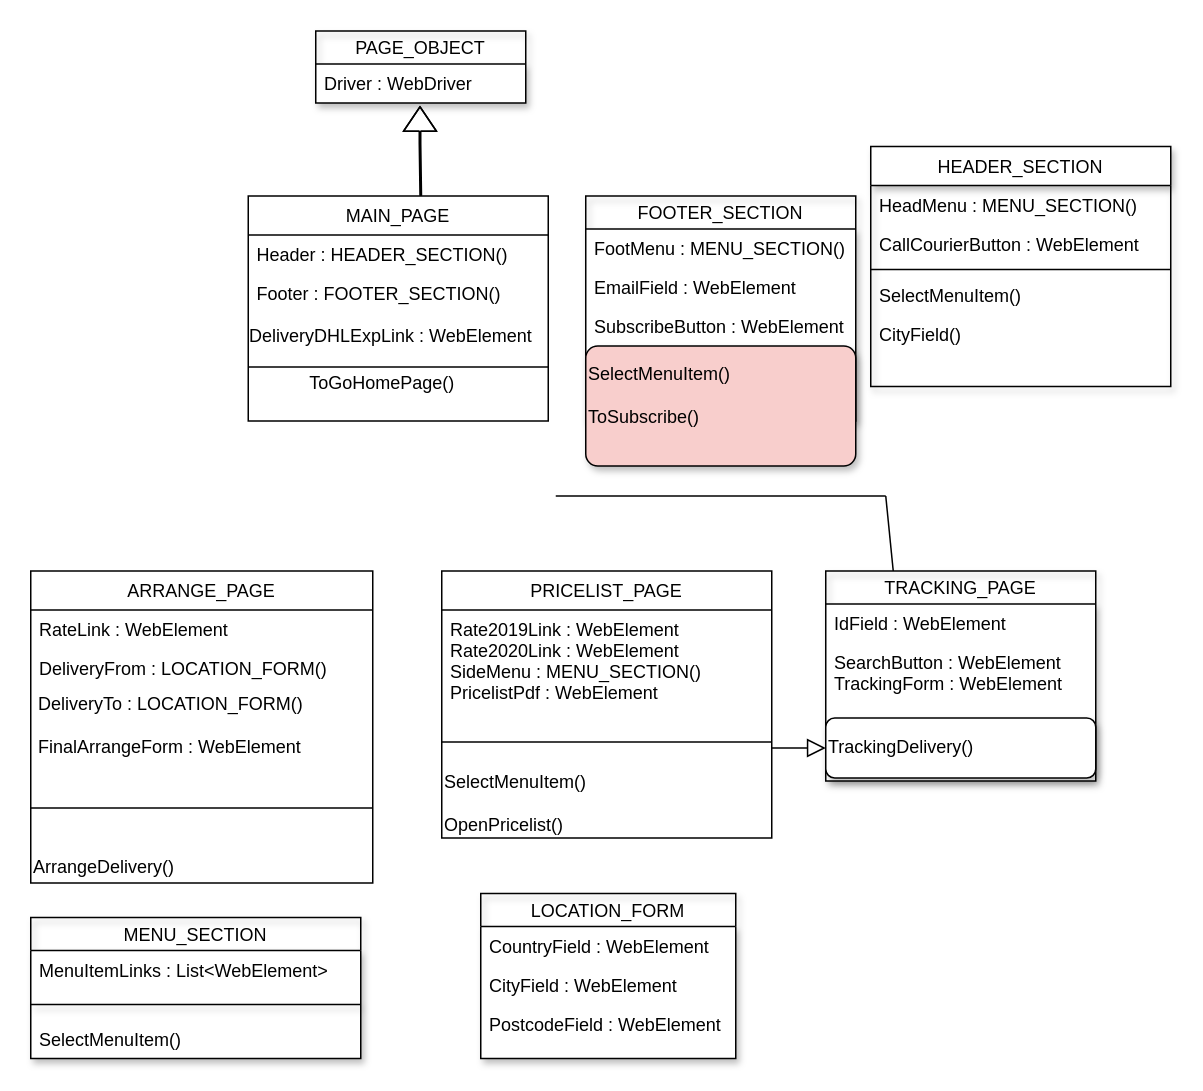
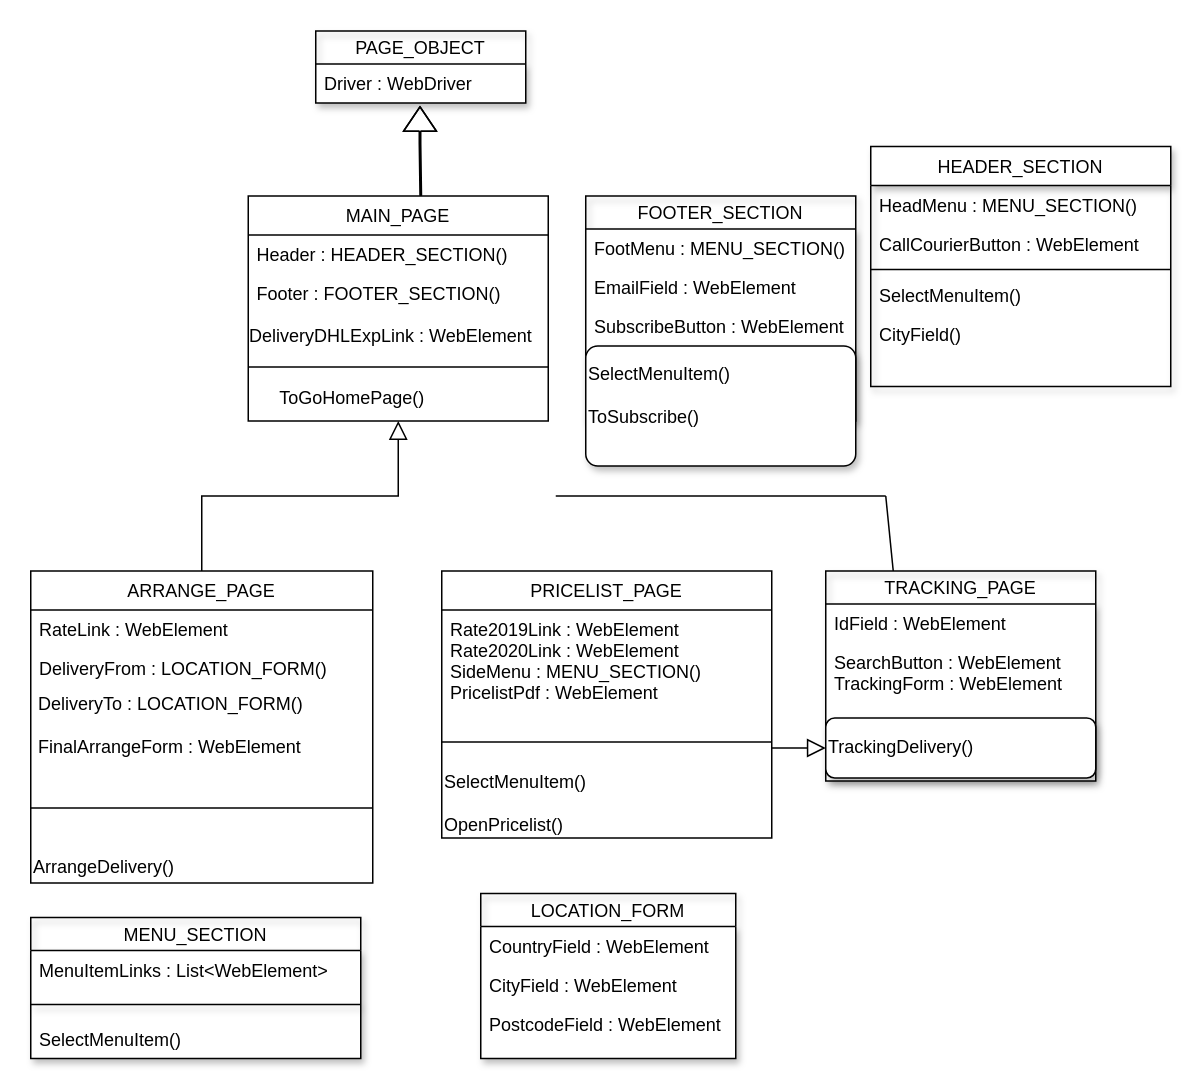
  <mxCell id="0" />
  <mxCell id="1" parent="0" />
+ <mxCell id="2" value="" style="endArrow=block;endSize=10;endFill=0;shadow=0;strokeWidth=1;rounded=0;edgeStyle=elbowEdgeStyle;elbow=vertical;" parent="1" source="18" target="14" edge="1"><mxGeometry width="160" relative="1" as="geometry"><mxPoint x="160" y="213" as="sourcePoint" /><mxPoint x="160" y="213" as="targetPoint" /></mxGeometry></mxCell>
  <mxCell id="3" value="" style="endArrow=block;endSize=10;endFill=0;shadow=0;strokeWidth=1;rounded=0;edgeStyle=elbowEdgeStyle;elbow=vertical;" parent="1" source="24" target="39" edge="1"><mxGeometry width="160" relative="1" as="geometry"><mxPoint x="170" y="383" as="sourcePoint" /><mxPoint x="270" y="281" as="targetPoint" /></mxGeometry></mxCell>
  <mxCell id="4" value="DeliveryDHLExpLink : WebElement" style="shape=partialRectangle;top=0;left=0;right=0;bottom=0;align=left;verticalAlign=top;fillColor=none;spacingLeft=34;spacingRight=4;overflow=hidden;rotatable=0;points=[[0,0.5],[1,0.5]];portConstraint=eastwest;dropTarget=0;fontSize=12;shadow=1;" vertex="1" parent="1"><mxGeometry x="130" y="210" width="250" height="26" as="geometry" /></mxCell>
  <mxCell id="5" value="" style="shape=partialRectangle;top=0;left=0;bottom=0;right=0;fillColor=none;align=left;verticalAlign=top;spacingLeft=4;spacingRight=4;overflow=hidden;rotatable=0;points=[];portConstraint=eastwest;part=1;fontSize=12;" vertex="1" connectable="0" parent="4"><mxGeometry width="83.333" height="26" as="geometry" /></mxCell>
  <mxCell id="6" value="HEADER_SECTION" style="swimlane;fontStyle=0;align=center;verticalAlign=top;childLayout=stackLayout;horizontal=1;startSize=26;horizontalStack=0;resizeParent=1;resizeLast=0;collapsible=1;marginBottom=0;rounded=0;shadow=1;strokeWidth=1;" parent="1" vertex="1"><mxGeometry x="580" y="97" width="200" height="160" as="geometry"><mxRectangle x="508" y="120" width="160" height="26" as="alternateBounds" /></mxGeometry></mxCell>
  <mxCell id="7" value="HeadMenu : MENU_SECTION()" style="text;align=left;verticalAlign=top;spacingLeft=4;spacingRight=4;overflow=hidden;rotatable=0;points=[[0,0.5],[1,0.5]];portConstraint=eastwest;" parent="6" vertex="1"><mxGeometry y="26" width="200" height="26" as="geometry" /></mxCell>
  <mxCell id="8" value="CallCourierButton : WebElement" style="text;align=left;verticalAlign=top;spacingLeft=4;spacingRight=4;overflow=hidden;rotatable=0;points=[[0,0.5],[1,0.5]];portConstraint=eastwest;rounded=0;shadow=0;html=0;" parent="6" vertex="1"><mxGeometry y="52" width="200" height="26" as="geometry" /></mxCell>
  <mxCell id="9" value="" style="line;html=1;strokeWidth=1;align=left;verticalAlign=middle;spacingTop=-1;spacingLeft=3;spacingRight=3;rotatable=0;labelPosition=right;points=[];portConstraint=eastwest;" parent="6" vertex="1"><mxGeometry y="78" width="200" height="8" as="geometry" /></mxCell>
  <mxCell id="10" value="SelectMenuItem()" style="text;align=left;verticalAlign=top;spacingLeft=4;spacingRight=4;overflow=hidden;rotatable=0;points=[[0,0.5],[1,0.5]];portConstraint=eastwest;" parent="6" vertex="1"><mxGeometry y="86" width="200" height="26" as="geometry" /></mxCell>
  <mxCell id="11" value="CityField()" style="text;align=left;verticalAlign=top;spacingLeft=4;spacingRight=4;overflow=hidden;rotatable=0;points=[[0,0.5],[1,0.5]];portConstraint=eastwest;" parent="6" vertex="1"><mxGeometry y="112" width="200" height="48" as="geometry" /></mxCell>
  <mxCell id="12" value="" style="endArrow=none;html=1;" edge="1" parent="1"><mxGeometry width="50" height="50" relative="1" as="geometry"><mxPoint x="370" y="330" as="sourcePoint" /><mxPoint x="590" y="330" as="targetPoint" /></mxGeometry></mxCell>
  <mxCell id="13" value="" style="endArrow=none;html=1;exitX=0.25;exitY=0;exitDx=0;exitDy=0;" edge="1" parent="1" source="28"><mxGeometry width="50" height="50" relative="1" as="geometry"><mxPoint x="590" y="370" as="sourcePoint" /><mxPoint x="590" y="330" as="targetPoint" /></mxGeometry></mxCell>
  <mxCell id="14" value="MAIN_PAGE" style="swimlane;fontStyle=0;align=center;verticalAlign=top;childLayout=stackLayout;horizontal=1;startSize=26;horizontalStack=0;resizeParent=1;resizeLast=0;collapsible=1;marginBottom=0;rounded=0;shadow=0;strokeWidth=1;" parent="1" vertex="1"><mxGeometry x="165" y="130" width="200" height="150" as="geometry"><mxRectangle x="230" y="140" width="160" height="26" as="alternateBounds" /></mxGeometry></mxCell>
  <mxCell id="15" value="Header : HEADER_SECTION()" style="text;align=left;verticalAlign=top;spacingLeft=4;spacingRight=4;overflow=hidden;rotatable=0;points=[[0,0.5],[1,0.5]];portConstraint=eastwest;" parent="14" vertex="1"><mxGeometry y="26" width="200" height="26" as="geometry" /></mxCell>
  <mxCell id="16" value="Footer : FOOTER_SECTION()" style="text;align=left;verticalAlign=top;spacingLeft=4;spacingRight=4;overflow=hidden;rotatable=0;points=[[0,0.5],[1,0.5]];portConstraint=eastwest;rounded=0;shadow=0;html=0;" parent="14" vertex="1"><mxGeometry y="52" width="200" height="26" as="geometry" /></mxCell>
  <mxCell id="17" value="" style="line;html=1;strokeWidth=1;align=left;verticalAlign=middle;spacingTop=-1;spacingLeft=3;spacingRight=3;rotatable=0;labelPosition=right;points=[];portConstraint=eastwest;" parent="14" vertex="1"><mxGeometry y="78" width="200" height="72" as="geometry" /></mxCell>
  <mxCell id="18" value="ARRANGE_PAGE" style="swimlane;fontStyle=0;align=center;verticalAlign=top;childLayout=stackLayout;horizontal=1;startSize=26;horizontalStack=0;resizeParent=1;resizeLast=0;collapsible=1;marginBottom=0;rounded=0;shadow=0;strokeWidth=1;fontSize=12;" parent="1" vertex="1"><mxGeometry x="20" y="380" width="228" height="208" as="geometry"><mxRectangle x="130" y="380" width="160" height="26" as="alternateBounds" /></mxGeometry></mxCell>
  <mxCell id="19" value="RateLink : WebElement" style="text;align=left;verticalAlign=top;spacingLeft=4;spacingRight=4;overflow=hidden;rotatable=0;points=[[0,0.5],[1,0.5]];portConstraint=eastwest;" parent="18" vertex="1"><mxGeometry y="26" width="228" height="26" as="geometry" /></mxCell>
  <mxCell id="20" value="DeliveryFrom : LOCATION_FORM()" style="text;align=left;verticalAlign=top;spacingLeft=4;spacingRight=4;overflow=hidden;rotatable=0;points=[[0,0.5],[1,0.5]];portConstraint=eastwest;rounded=0;shadow=0;html=0;" parent="18" vertex="1"><mxGeometry y="52" width="228" height="26" as="geometry" /></mxCell>
  <mxCell id="21" value="&amp;nbsp;DeliveryTo : LOCATION_FORM()&lt;br&gt;&lt;br&gt;&lt;div&gt;&lt;span&gt;&amp;nbsp;FinalArrangeForm : WebElement&lt;/span&gt;&lt;/div&gt;" style="text;html=1;align=left;verticalAlign=middle;resizable=0;points=[];autosize=1;fontSize=12;" vertex="1" parent="18"><mxGeometry y="78" width="228" height="50" as="geometry" /></mxCell>
  <mxCell id="22" value="" style="line;html=1;strokeWidth=1;align=left;verticalAlign=middle;spacingTop=-1;spacingLeft=3;spacingRight=3;rotatable=0;labelPosition=right;points=[];portConstraint=eastwest;" parent="18" vertex="1"><mxGeometry y="128" width="228" height="60" as="geometry" /></mxCell>
  <mxCell id="23" value="ArrangeDelivery()" style="text;html=1;align=left;verticalAlign=middle;resizable=0;points=[];autosize=1;fontSize=12;" vertex="1" parent="18"><mxGeometry y="188" width="228" height="20" as="geometry" /></mxCell>
  <mxCell id="24" value="PRICELIST_PAGE" style="swimlane;fontStyle=0;align=center;verticalAlign=top;childLayout=stackLayout;horizontal=1;startSize=26;horizontalStack=0;resizeParent=1;resizeLast=0;collapsible=1;marginBottom=0;rounded=0;shadow=0;strokeWidth=1;" parent="1" vertex="1"><mxGeometry x="294" y="380" width="220" height="178" as="geometry"><mxRectangle x="340" y="380" width="170" height="26" as="alternateBounds" /></mxGeometry></mxCell>
  <mxCell id="25" value="Rate2019Link : WebElement&#10;Rate2020Link : WebElement&#10;SideMenu : MENU_SECTION()&#10;PricelistPdf : WebElement" style="text;align=left;verticalAlign=top;spacingLeft=4;spacingRight=4;overflow=hidden;rotatable=0;points=[[0,0.5],[1,0.5]];portConstraint=eastwest;" parent="24" vertex="1"><mxGeometry y="26" width="220" height="84" as="geometry" /></mxCell>
  <mxCell id="26" value="" style="line;html=1;strokeWidth=1;align=left;verticalAlign=middle;spacingTop=-1;spacingLeft=3;spacingRight=3;rotatable=0;labelPosition=right;points=[];portConstraint=eastwest;" parent="24" vertex="1"><mxGeometry y="110" width="220" height="8" as="geometry" /></mxCell>
  <mxCell id="27" value="&lt;br&gt;SelectMenuItem()&lt;br&gt;&lt;br&gt;OpenPricelist()" style="text;html=1;align=left;verticalAlign=middle;resizable=0;points=[];autosize=1;fontSize=12;" vertex="1" parent="24"><mxGeometry y="118" width="220" height="60" as="geometry" /></mxCell>
  <mxCell id="28" value="TRACKING_PAGE" style="swimlane;fontStyle=0;childLayout=stackLayout;horizontal=1;startSize=22;fillColor=none;horizontalStack=0;resizeParent=1;resizeParentMax=0;resizeLast=0;collapsible=1;marginBottom=0;swimlaneFillColor=#ffffff;align=center;fontSize=12;shadow=1;" vertex="1" parent="1"><mxGeometry x="550" y="380" width="180" height="140" as="geometry" /></mxCell>
  <mxCell id="29" value="IdField : WebElement" style="text;strokeColor=none;fillColor=none;spacingLeft=4;spacingRight=4;overflow=hidden;rotatable=0;points=[[0,0.5],[1,0.5]];portConstraint=eastwest;fontSize=12;" vertex="1" parent="28"><mxGeometry y="22" width="180" height="26" as="geometry" /></mxCell>
  <mxCell id="30" value="SearchButton : WebElement&#10;TrackingForm : WebElement" style="text;strokeColor=none;fillColor=none;spacingLeft=4;spacingRight=4;overflow=hidden;rotatable=0;points=[[0,0.5],[1,0.5]];portConstraint=eastwest;fontSize=12;" vertex="1" parent="28"><mxGeometry y="48" width="180" height="92" as="geometry" /></mxCell>
  <mxCell id="31" value="FOOTER_SECTION" style="swimlane;fontStyle=0;childLayout=stackLayout;horizontal=1;startSize=22;fillColor=none;horizontalStack=0;resizeParent=1;resizeParentMax=0;resizeLast=0;collapsible=1;marginBottom=0;swimlaneFillColor=#ffffff;align=center;fontSize=12;shadow=1;" vertex="1" parent="1"><mxGeometry x="390" y="130" width="180" height="150" as="geometry" /></mxCell>
  <mxCell id="32" value="FootMenu : MENU_SECTION()" style="text;strokeColor=none;fillColor=none;spacingLeft=4;spacingRight=4;overflow=hidden;rotatable=0;points=[[0,0.5],[1,0.5]];portConstraint=eastwest;fontSize=12;" vertex="1" parent="31"><mxGeometry y="22" width="180" height="26" as="geometry" /></mxCell>
  <mxCell id="33" value="EmailField : WebElement" style="text;strokeColor=none;fillColor=none;spacingLeft=4;spacingRight=4;overflow=hidden;rotatable=0;points=[[0,0.5],[1,0.5]];portConstraint=eastwest;fontSize=12;" vertex="1" parent="31"><mxGeometry y="48" width="180" height="26" as="geometry" /></mxCell>
  <mxCell id="34" value="SubscribeButton : WebElement" style="text;strokeColor=none;fillColor=none;spacingLeft=4;spacingRight=4;overflow=hidden;rotatable=0;points=[[0,0.5],[1,0.5]];portConstraint=eastwest;fontSize=12;" vertex="1" parent="31"><mxGeometry y="74" width="180" height="76" as="geometry" /></mxCell>
  <mxCell id="35" value="LOCATION_FORM" style="swimlane;fontStyle=0;childLayout=stackLayout;horizontal=1;startSize=22;fillColor=none;horizontalStack=0;resizeParent=1;resizeParentMax=0;resizeLast=0;collapsible=1;marginBottom=0;swimlaneFillColor=#ffffff;align=center;fontSize=12;shadow=1;" vertex="1" parent="1"><mxGeometry x="320" y="595" width="170" height="110" as="geometry" /></mxCell>
  <mxCell id="36" value="CountryField : WebElement" style="text;strokeColor=none;fillColor=none;spacingLeft=4;spacingRight=4;overflow=hidden;rotatable=0;points=[[0,0.5],[1,0.5]];portConstraint=eastwest;fontSize=12;" vertex="1" parent="35"><mxGeometry y="22" width="170" height="26" as="geometry" /></mxCell>
  <mxCell id="37" value="CityField : WebElement" style="text;strokeColor=none;fillColor=none;spacingLeft=4;spacingRight=4;overflow=hidden;rotatable=0;points=[[0,0.5],[1,0.5]];portConstraint=eastwest;fontSize=12;" vertex="1" parent="35"><mxGeometry y="48" width="170" height="26" as="geometry" /></mxCell>
  <mxCell id="38" value="PostcodeField : WebElement" style="text;strokeColor=none;fillColor=none;spacingLeft=4;spacingRight=4;overflow=hidden;rotatable=0;points=[[0,0.5],[1,0.5]];portConstraint=eastwest;fontSize=12;" vertex="1" parent="35"><mxGeometry y="74" width="170" height="36" as="geometry" /></mxCell>
  <mxCell id="39" value="TrackingDelivery()" style="whiteSpace=wrap;html=1;align=left;shadow=1;fontSize=12;rounded=1;" vertex="1" parent="1"><mxGeometry x="550" y="478" width="180" height="40" as="geometry" /></mxCell>
- <mxCell id="40" value="SelectMenuItem()&lt;br&gt;&lt;br&gt;ToSubscribe()&lt;br&gt;&lt;div&gt;&lt;br&gt;&lt;/div&gt;" style="rounded=1;arcSize=10;whiteSpace=wrap;html=1;align=left;shadow=1;fontSize=12;fillColor=#f8cecc;" vertex="1" parent="1"><mxGeometry x="390" y="230" width="180" height="80" as="geometry" /></mxCell>
- <mxCell id="41" value="ToGoHomePage()" style="text;html=1;align=center;verticalAlign=middle;resizable=0;points=[];autosize=1;fontSize=12;" vertex="1" parent="1"><mxGeometry x="199" y="245" width="110" height="20" as="geometry" /></mxCell>
+ <mxCell id="40" value="SelectMenuItem()&lt;br&gt;&lt;br&gt;ToSubscribe()&lt;br&gt;&lt;div&gt;&lt;br&gt;&lt;/div&gt;" style="rounded=1;arcSize=10;whiteSpace=wrap;html=1;align=left;shadow=1;fontSize=12;" vertex="1" parent="1"><mxGeometry x="390" y="230" width="180" height="80" as="geometry" /></mxCell>
+ <mxCell id="41" value="ToGoHomePage()" style="text;html=1;align=center;verticalAlign=middle;resizable=0;points=[];autosize=1;fontSize=12;" vertex="1" parent="1"><mxGeometry x="179" y="255" width="110" height="20" as="geometry" /></mxCell>
  <mxCell id="42" value="" style="shape=flexArrow;endArrow=classic;html=1;fontSize=12;width=1;endSize=5.11;" edge="1" parent="1"><mxGeometry width="50" height="50" relative="1" as="geometry"><mxPoint x="280" y="130" as="sourcePoint" /><mxPoint x="279.5" y="70" as="targetPoint" /><Array as="points"><mxPoint x="279.5" y="95" /></Array></mxGeometry></mxCell>
  <mxCell id="43" value="PAGE_OBJECT" style="swimlane;fontStyle=0;childLayout=stackLayout;horizontal=1;startSize=22;fillColor=none;horizontalStack=0;resizeParent=1;resizeParentMax=0;resizeLast=0;collapsible=1;marginBottom=0;swimlaneFillColor=#ffffff;align=center;fontSize=12;shadow=1;" vertex="1" parent="1"><mxGeometry x="210" y="20" width="140" height="48" as="geometry" /></mxCell>
  <mxCell id="44" value="Driver : WebDriver" style="text;strokeColor=none;fillColor=none;spacingLeft=4;spacingRight=4;overflow=hidden;rotatable=0;points=[[0,0.5],[1,0.5]];portConstraint=eastwest;fontSize=12;" vertex="1" parent="43"><mxGeometry y="22" width="140" height="26" as="geometry" /></mxCell>
  <mxCell id="45" value="MENU_SECTION" style="swimlane;fontStyle=0;childLayout=stackLayout;horizontal=1;startSize=22;fillColor=none;horizontalStack=0;resizeParent=1;resizeParentMax=0;resizeLast=0;collapsible=1;marginBottom=0;swimlaneFillColor=#ffffff;align=center;fontSize=12;shadow=1;" vertex="1" parent="1"><mxGeometry x="20" y="611" width="220" height="94" as="geometry" /></mxCell>
  <mxCell id="46" value="MenuItemLinks : List&lt;WebElement&gt;" style="text;strokeColor=none;fillColor=none;spacingLeft=4;spacingRight=4;overflow=hidden;rotatable=0;points=[[0,0.5],[1,0.5]];portConstraint=eastwest;fontSize=12;" vertex="1" parent="45"><mxGeometry y="22" width="220" height="26" as="geometry" /></mxCell>
  <mxCell id="47" value="" style="line;strokeWidth=1;fillColor=none;align=left;verticalAlign=middle;spacingTop=-1;spacingLeft=3;spacingRight=3;rotatable=0;labelPosition=right;points=[];portConstraint=eastwest;fontSize=12;shadow=1;" vertex="1" parent="45"><mxGeometry y="48" width="220" height="20" as="geometry" /></mxCell>
  <mxCell id="48" value="SelectMenuItem()" style="text;strokeColor=none;fillColor=none;spacingLeft=4;spacingRight=4;overflow=hidden;rotatable=0;points=[[0,0.5],[1,0.5]];portConstraint=eastwest;fontSize=12;" vertex="1" parent="45"><mxGeometry y="68" width="220" height="26" as="geometry" /></mxCell>
